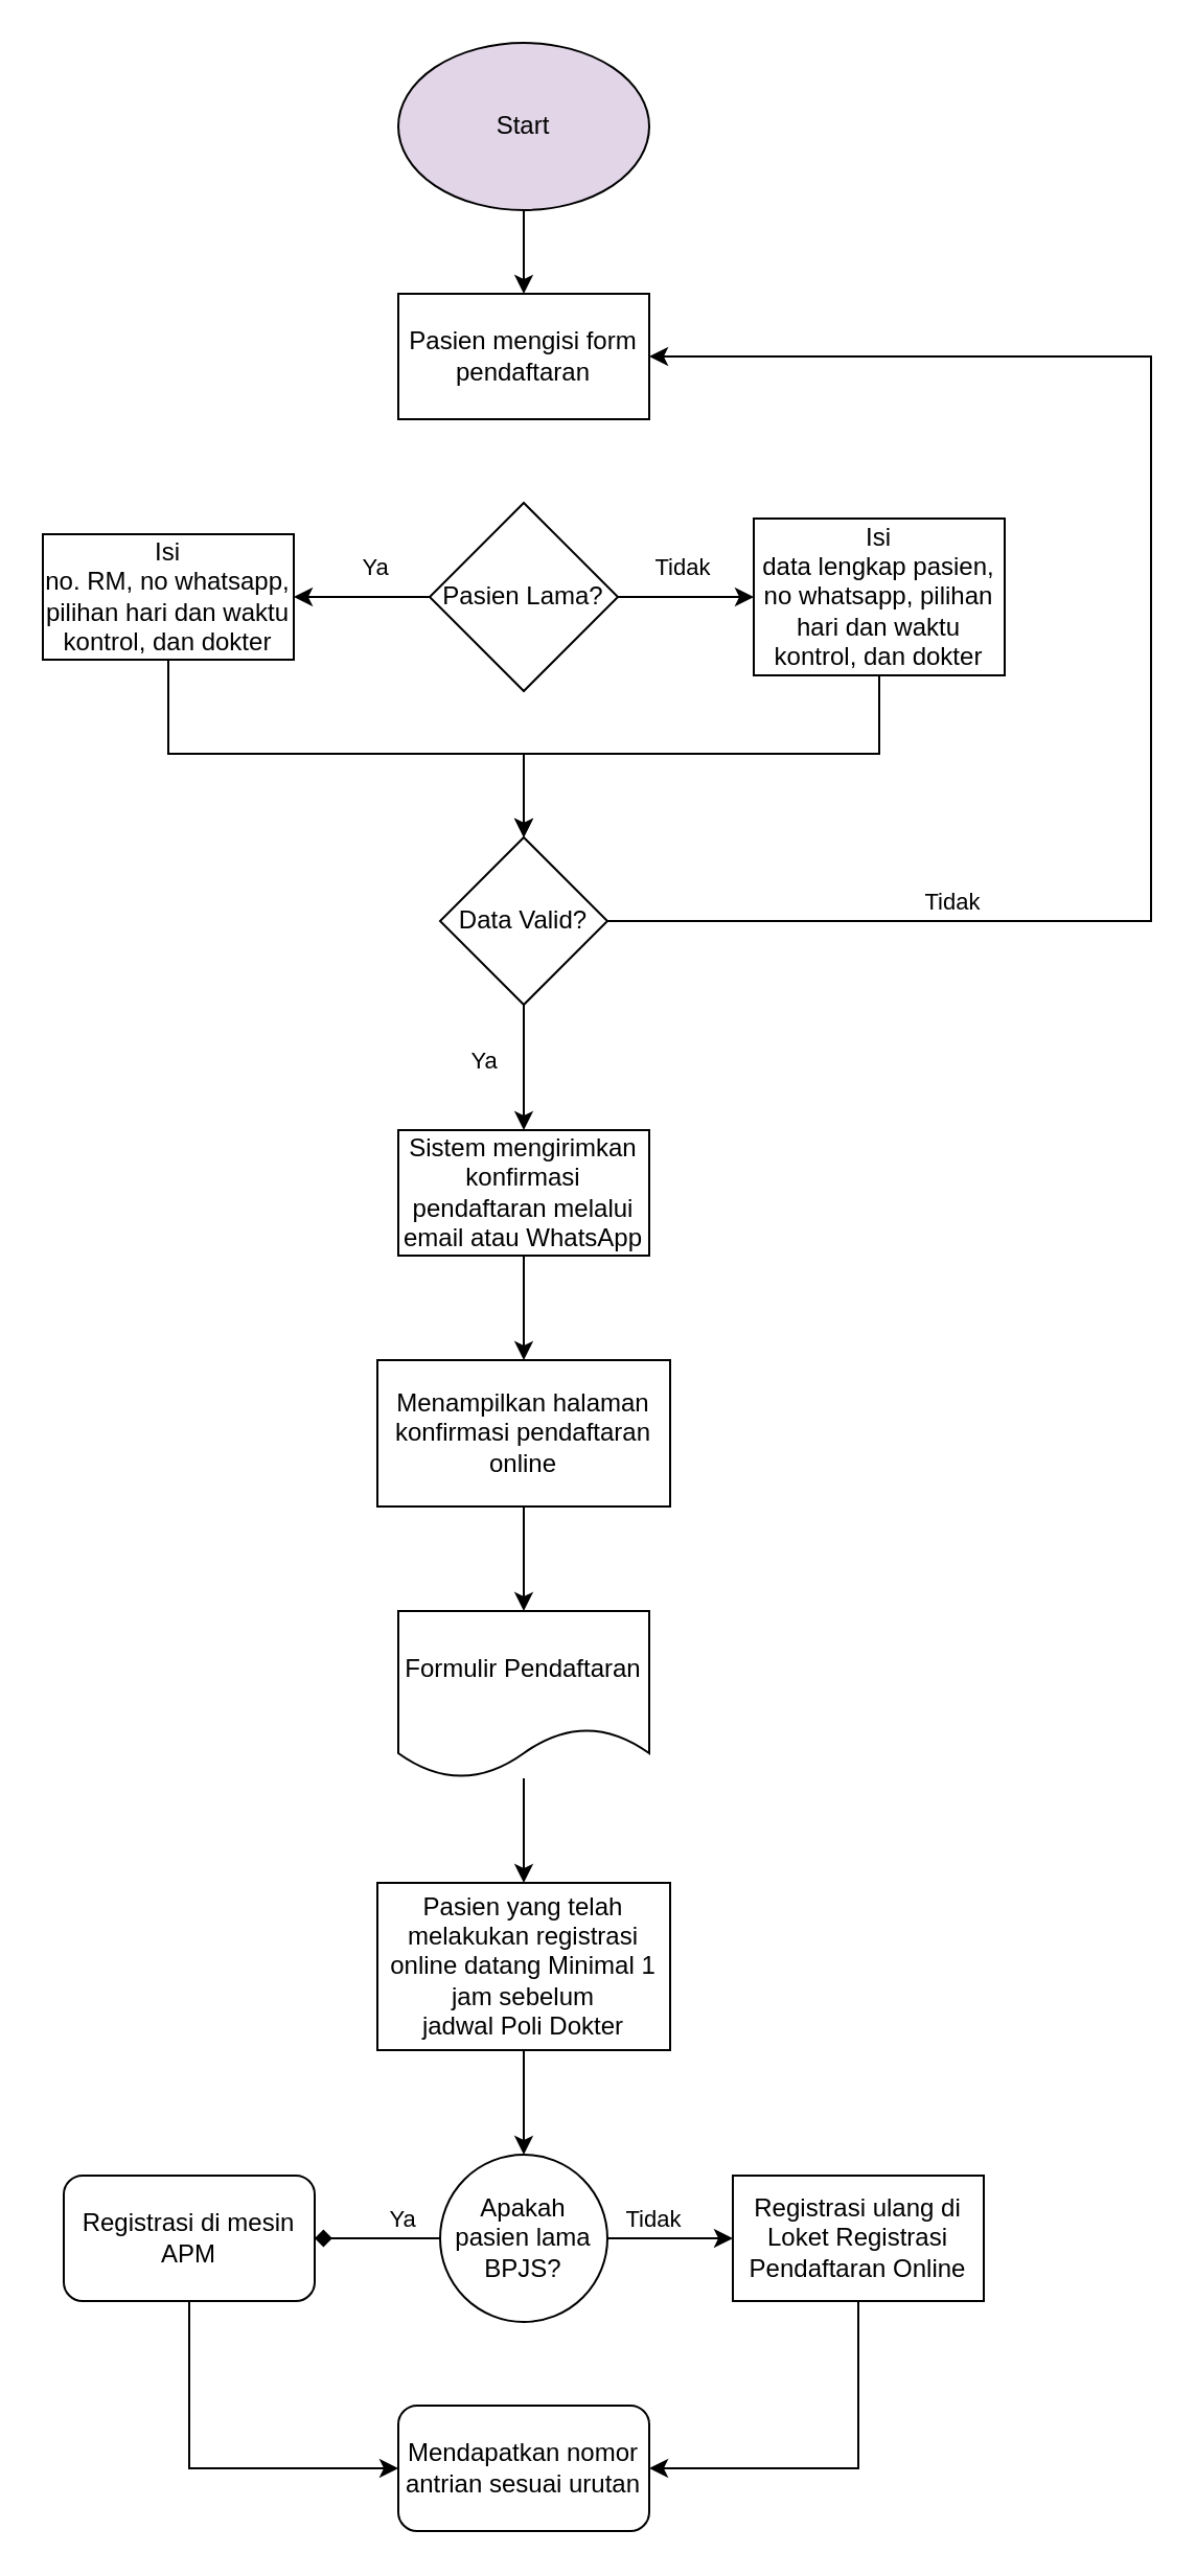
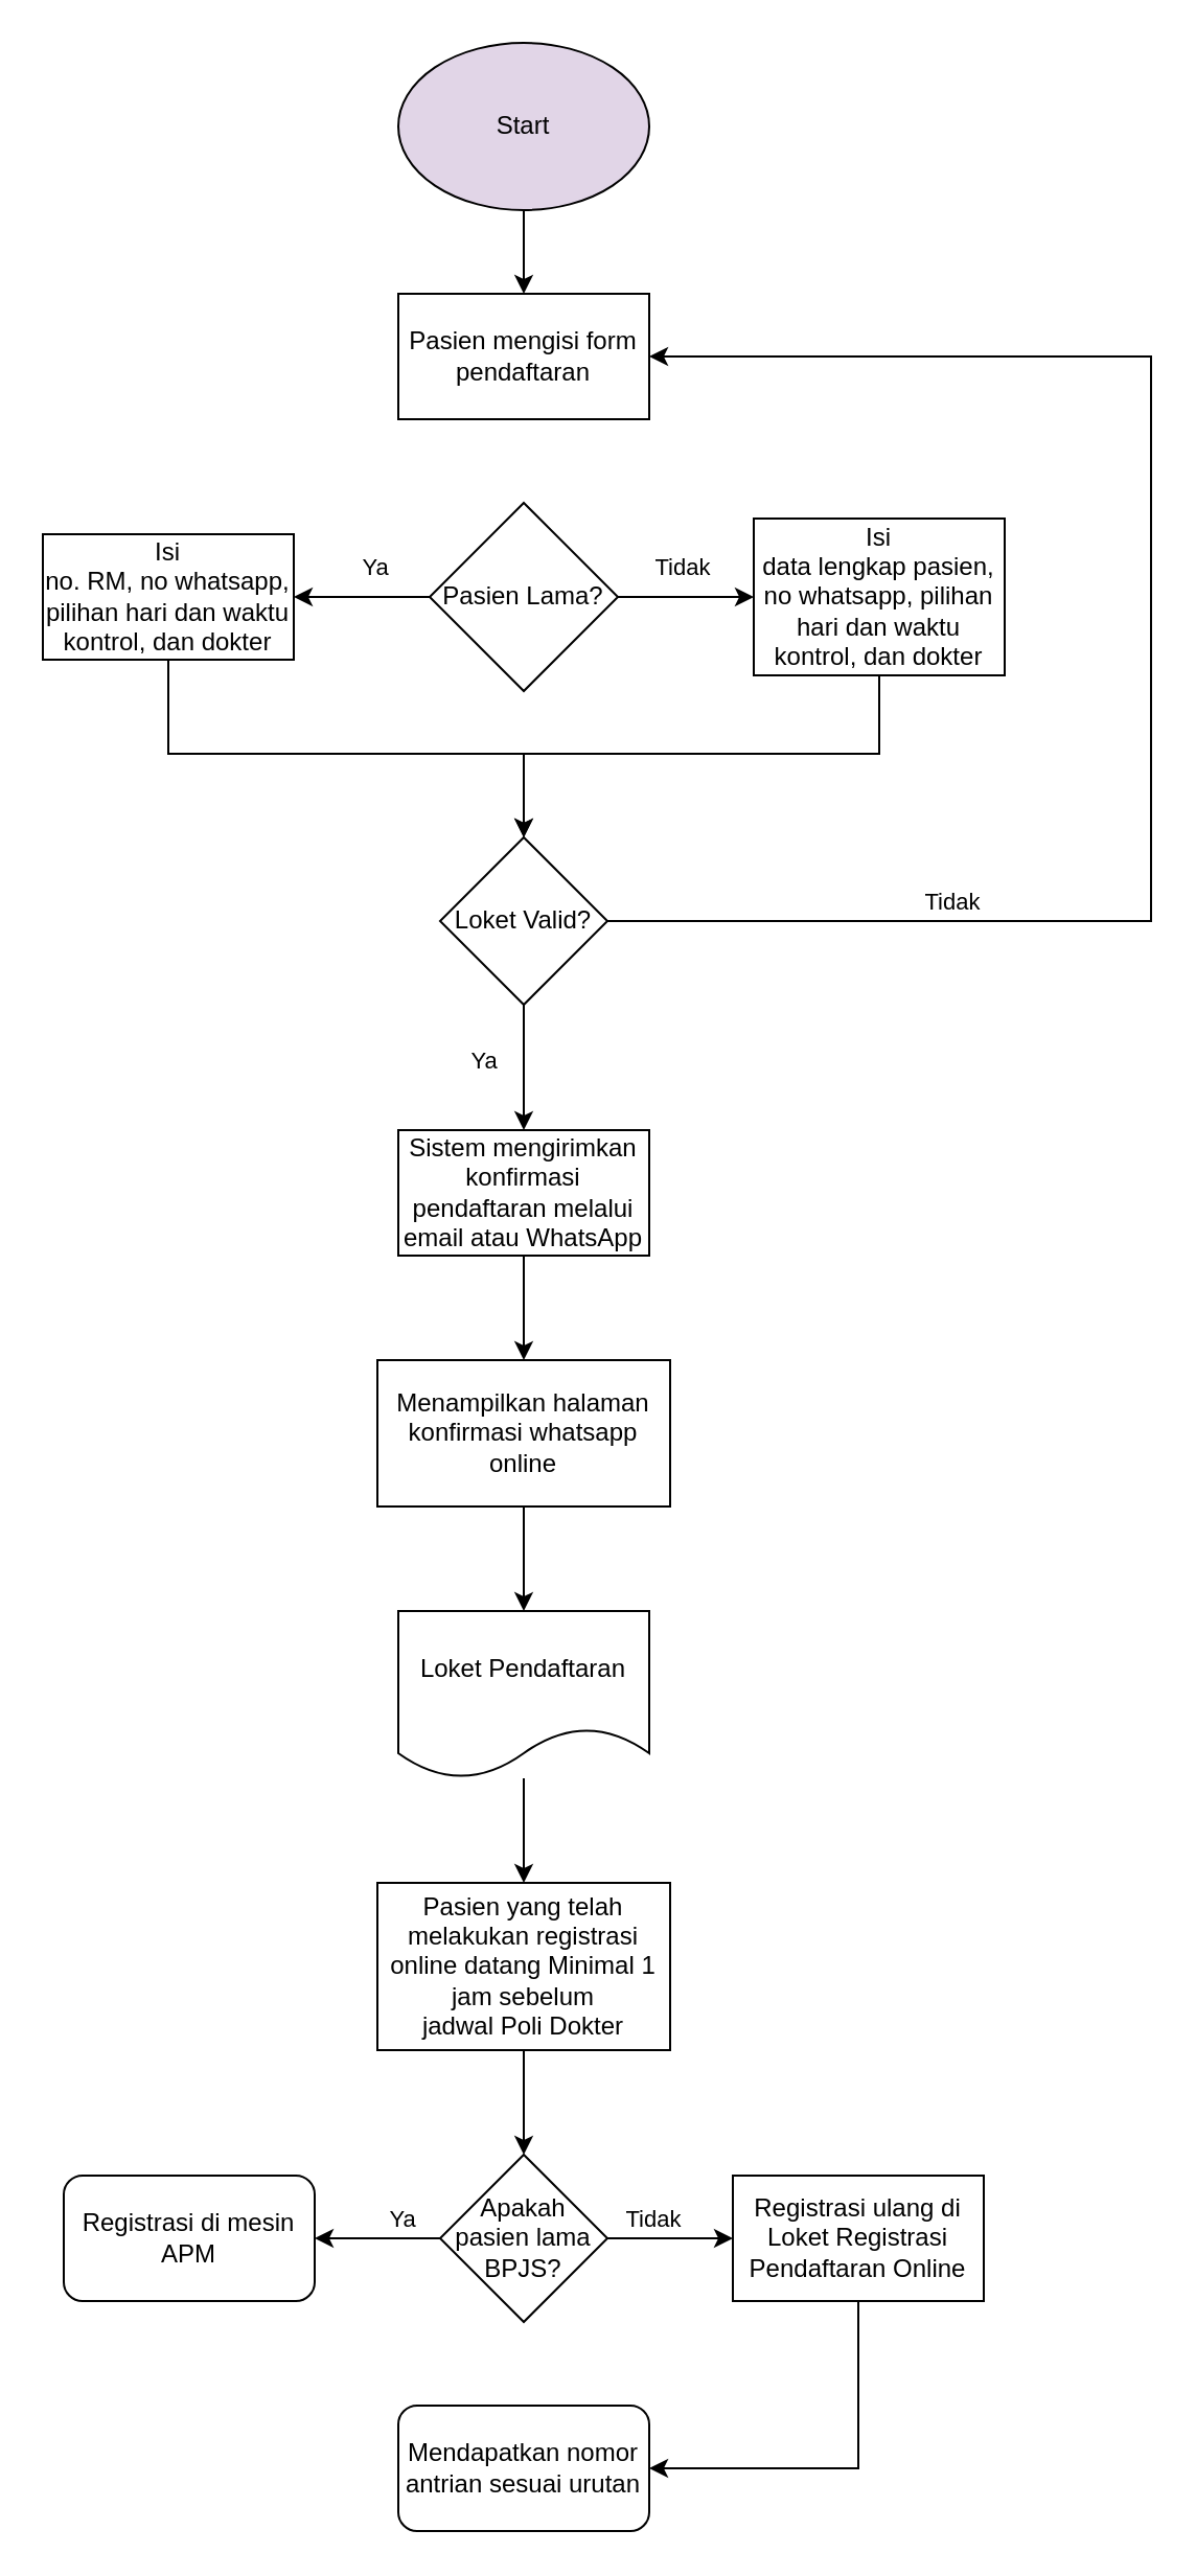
  <mxCell id="0" />
  <mxCell id="1" parent="0" />
  <mxCell id="2" value="" style="edgeStyle=orthogonalEdgeStyle;rounded=0;orthogonalLoop=1;jettySize=auto;html=1;" edge="1" parent="1" source="3"><mxGeometry relative="1" as="geometry"><mxPoint x="250" y="140" as="targetPoint" /></mxGeometry></mxCell>
  <mxCell id="3" value="Start" style="ellipse;whiteSpace=wrap;html=1;fillColor=#e1d5e7;" vertex="1" parent="1"><mxGeometry x="190" y="20" width="120" height="80" as="geometry" /></mxCell>
  <mxCell id="4" value="Pasien mengisi form pendaftaran" style="whiteSpace=wrap;html=1;" vertex="1" parent="1"><mxGeometry x="190" y="140" width="120" height="60" as="geometry" /></mxCell>
  <mxCell id="5" value="" style="edgeStyle=orthogonalEdgeStyle;rounded=0;orthogonalLoop=1;jettySize=auto;html=1;" edge="1" parent="1" source="9" target="11"><mxGeometry relative="1" as="geometry" /></mxCell>
  <mxCell id="6" value="Ya" style="edgeLabel;html=1;align=center;verticalAlign=middle;resizable=0;points=[];" vertex="1" connectable="0" parent="5"><mxGeometry x="-0.163" y="-3" relative="1" as="geometry"><mxPoint y="-12" as="offset" /></mxGeometry></mxCell>
  <mxCell id="7" value="" style="edgeStyle=orthogonalEdgeStyle;rounded=0;orthogonalLoop=1;jettySize=auto;html=1;" edge="1" parent="1" source="9" target="13"><mxGeometry relative="1" as="geometry" /></mxCell>
  <mxCell id="8" value="Tidak" style="edgeLabel;html=1;align=center;verticalAlign=middle;resizable=0;points=[];" vertex="1" connectable="0" parent="7"><mxGeometry x="-0.083" y="-3" relative="1" as="geometry"><mxPoint y="-18" as="offset" /></mxGeometry></mxCell>
  <mxCell id="9" value="Pasien Lama?" style="rhombus;whiteSpace=wrap;html=1;" vertex="1" parent="1"><mxGeometry x="205" y="240" width="90" height="90" as="geometry" /></mxCell>
  <mxCell id="10" value="" style="edgeStyle=orthogonalEdgeStyle;rounded=0;orthogonalLoop=1;jettySize=auto;html=1;entryX=0.5;entryY=0;entryDx=0;entryDy=0;" edge="1" parent="1" source="11" target="18"><mxGeometry relative="1" as="geometry"><Array as="points"><mxPoint x="80" y="360" /><mxPoint x="250" y="360" /></Array></mxGeometry></mxCell>
  <mxCell id="11" value="Isi&lt;br/&gt;no. RM, no whatsapp, pilihan hari dan waktu kontrol, dan dokter" style="whiteSpace=wrap;html=1;" vertex="1" parent="1"><mxGeometry x="20" y="255" width="120" height="60" as="geometry" /></mxCell>
  <mxCell id="12" style="edgeStyle=orthogonalEdgeStyle;rounded=0;orthogonalLoop=1;jettySize=auto;html=1;entryX=0.5;entryY=0;entryDx=0;entryDy=0;" edge="1" parent="1" source="13" target="18"><mxGeometry relative="1" as="geometry"><Array as="points"><mxPoint x="420" y="360" /><mxPoint x="250" y="360" /></Array></mxGeometry></mxCell>
  <mxCell id="13" value="Isi&lt;br/&gt;data lengkap pasien, no whatsapp, pilihan hari dan waktu kontrol, dan dokter" style="whiteSpace=wrap;html=1;" vertex="1" parent="1"><mxGeometry x="360" y="247.5" width="120" height="75" as="geometry" /></mxCell>
  <mxCell id="14" value="" style="edgeStyle=orthogonalEdgeStyle;rounded=0;orthogonalLoop=1;jettySize=auto;html=1;" edge="1" parent="1" source="18" target="20"><mxGeometry relative="1" as="geometry" /></mxCell>
  <mxCell id="15" value="Ya" style="edgeLabel;html=1;align=center;verticalAlign=middle;resizable=0;points=[];" vertex="1" connectable="0" parent="14"><mxGeometry x="-0.129" relative="1" as="geometry"><mxPoint x="-20" as="offset" /></mxGeometry></mxCell>
  <mxCell id="16" style="edgeStyle=orthogonalEdgeStyle;rounded=0;orthogonalLoop=1;jettySize=auto;html=1;entryX=1;entryY=0.5;entryDx=0;entryDy=0;" edge="1" parent="1" source="18" target="4"><mxGeometry relative="1" as="geometry"><mxPoint x="570" y="170" as="targetPoint" /><Array as="points"><mxPoint x="550" y="440" /><mxPoint x="550" y="170" /></Array></mxGeometry></mxCell>
  <mxCell id="17" value="Tidak" style="edgeLabel;html=1;align=center;verticalAlign=middle;resizable=0;points=[];" vertex="1" connectable="0" parent="16"><mxGeometry x="-0.573" y="-2" relative="1" as="geometry"><mxPoint y="-12" as="offset" /></mxGeometry></mxCell>
- <mxCell id="18" value="Data Valid?" style="rhombus;whiteSpace=wrap;html=1;" vertex="1" parent="1"><mxGeometry x="210" y="400" width="80" height="80" as="geometry" /></mxCell>
+ <mxCell id="18" value="Loket Valid?" style="rhombus;whiteSpace=wrap;html=1;" vertex="1" parent="1"><mxGeometry x="210" y="400" width="80" height="80" as="geometry" /></mxCell>
  <mxCell id="19" value="" style="edgeStyle=orthogonalEdgeStyle;rounded=0;orthogonalLoop=1;jettySize=auto;html=1;" edge="1" parent="1" source="20" target="22"><mxGeometry relative="1" as="geometry" /></mxCell>
  <mxCell id="20" value="Sistem mengirimkan konfirmasi pendaftaran melalui email atau WhatsApp" style="whiteSpace=wrap;html=1;" vertex="1" parent="1"><mxGeometry x="190" y="540" width="120" height="60" as="geometry" /></mxCell>
  <mxCell id="21" value="" style="edgeStyle=orthogonalEdgeStyle;rounded=0;orthogonalLoop=1;jettySize=auto;html=1;" edge="1" parent="1" source="22" target="24"><mxGeometry relative="1" as="geometry" /></mxCell>
- <mxCell id="22" value="Menampilkan halaman konfirmasi pendaftaran online" style="whiteSpace=wrap;html=1;" vertex="1" parent="1"><mxGeometry x="180" y="650" width="140" height="70" as="geometry" /></mxCell>
+ <mxCell id="22" value="Menampilkan halaman konfirmasi whatsapp online" style="whiteSpace=wrap;html=1;" vertex="1" parent="1"><mxGeometry x="180" y="650" width="140" height="70" as="geometry" /></mxCell>
  <mxCell id="23" value="" style="edgeStyle=orthogonalEdgeStyle;rounded=0;orthogonalLoop=1;jettySize=auto;html=1;" edge="1" parent="1" source="24" target="36"><mxGeometry relative="1" as="geometry" /></mxCell>
- <mxCell id="24" value="Formulir Pendaftaran" style="shape=document;whiteSpace=wrap;html=1;boundedLbl=1;" vertex="1" parent="1"><mxGeometry x="190" y="770" width="120" height="80" as="geometry" /></mxCell>
- <mxCell id="25" value="" style="edgeStyle=orthogonalEdgeStyle;rounded=0;orthogonalLoop=1;jettySize=auto;html=1;endArrow=diamond;" edge="1" parent="1" source="29" target="31"><mxGeometry relative="1" as="geometry" /></mxCell>
+ <mxCell id="24" value="Loket Pendaftaran" style="shape=document;whiteSpace=wrap;html=1;boundedLbl=1;" vertex="1" parent="1"><mxGeometry x="190" y="770" width="120" height="80" as="geometry" /></mxCell>
+ <mxCell id="25" value="" style="edgeStyle=orthogonalEdgeStyle;rounded=0;orthogonalLoop=1;jettySize=auto;html=1;" edge="1" parent="1" source="29" target="31"><mxGeometry relative="1" as="geometry" /></mxCell>
  <mxCell id="26" value="Ya" style="edgeLabel;html=1;align=center;verticalAlign=middle;resizable=0;points=[];" vertex="1" connectable="0" parent="25"><mxGeometry x="-0.286" y="1" relative="1" as="geometry"><mxPoint x="2" y="-11" as="offset" /></mxGeometry></mxCell>
  <mxCell id="27" value="" style="edgeStyle=orthogonalEdgeStyle;rounded=0;orthogonalLoop=1;jettySize=auto;html=1;" edge="1" parent="1" source="29" target="33"><mxGeometry relative="1" as="geometry" /></mxCell>
  <mxCell id="28" value="Tidak" style="edgeLabel;html=1;align=center;verticalAlign=middle;resizable=0;points=[];" vertex="1" connectable="0" parent="27"><mxGeometry x="-0.211" y="3" relative="1" as="geometry"><mxPoint x="-3" y="-7" as="offset" /></mxGeometry></mxCell>
- <mxCell id="29" value="Apakah pasien lama BPJS?" style="ellipse;whiteSpace=wrap;html=1;" vertex="1" parent="1"><mxGeometry x="210" y="1030" width="80" height="80" as="geometry" /></mxCell>
- <mxCell id="30" value="" style="edgeStyle=orthogonalEdgeStyle;rounded=0;orthogonalLoop=1;jettySize=auto;html=1;" edge="1" parent="1" source="31" target="34"><mxGeometry relative="1" as="geometry"><Array as="points"><mxPoint x="90" y="1180" /></Array></mxGeometry></mxCell>
+ <mxCell id="29" value="Apakah pasien lama BPJS?" style="rhombus;whiteSpace=wrap;html=1;" vertex="1" parent="1"><mxGeometry x="210" y="1030" width="80" height="80" as="geometry" /></mxCell>
  <mxCell id="31" value="Registrasi di mesin APM" style="rounded=1;whiteSpace=wrap;html=1;" vertex="1" parent="1"><mxGeometry x="30" y="1040" width="120" height="60" as="geometry" /></mxCell>
  <mxCell id="32" style="edgeStyle=orthogonalEdgeStyle;rounded=0;orthogonalLoop=1;jettySize=auto;html=1;entryX=1;entryY=0.5;entryDx=0;entryDy=0;" edge="1" parent="1" source="33" target="34"><mxGeometry relative="1" as="geometry"><Array as="points"><mxPoint x="410" y="1180" /></Array></mxGeometry></mxCell>
  <mxCell id="33" value="Registrasi ulang di Loket Registrasi Pendaftaran Online" style="whiteSpace=wrap;html=1;" vertex="1" parent="1"><mxGeometry x="350" y="1040" width="120" height="60" as="geometry" /></mxCell>
  <mxCell id="34" value="Mendapatkan nomor antrian sesuai urutan" style="whiteSpace=wrap;html=1;rounded=1;" vertex="1" parent="1"><mxGeometry x="190" y="1150" width="120" height="60" as="geometry" /></mxCell>
  <mxCell id="35" style="edgeStyle=orthogonalEdgeStyle;rounded=0;orthogonalLoop=1;jettySize=auto;html=1;entryX=0.5;entryY=0;entryDx=0;entryDy=0;" edge="1" parent="1" source="36" target="29"><mxGeometry relative="1" as="geometry" /></mxCell>
  <mxCell id="36" value="&lt;div&gt;Pasien yang telah melakukan registrasi online&amp;nbsp;&lt;span style=&quot;background-color: initial;&quot;&gt;datang Minimal 1 jam sebelum&lt;/span&gt;&lt;/div&gt;&lt;div&gt;jadwal Poli Dokter&lt;/div&gt;" style="whiteSpace=wrap;html=1;" vertex="1" parent="1"><mxGeometry x="180" y="900" width="140" height="80" as="geometry" /></mxCell>
